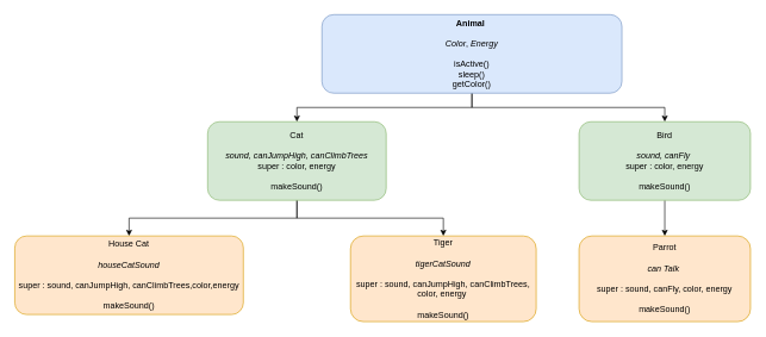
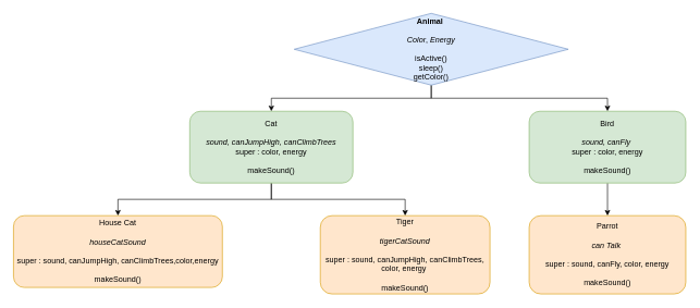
  <mxCell id="0" />
  <mxCell id="1" parent="0" />
  <mxCell id="2" style="edgeStyle=orthogonalEdgeStyle;rounded=0;orthogonalLoop=1;jettySize=auto;html=1;exitX=0.5;exitY=1;exitDx=0;exitDy=0;entryX=0.5;entryY=0;entryDx=0;entryDy=0;" edge="1" parent="1" source="4" target="7"><mxGeometry relative="1" as="geometry" /></mxCell>
  <mxCell id="3" style="edgeStyle=orthogonalEdgeStyle;rounded=0;orthogonalLoop=1;jettySize=auto;html=1;exitX=0.5;exitY=1;exitDx=0;exitDy=0;entryX=0.5;entryY=0;entryDx=0;entryDy=0;" edge="1" parent="1" source="4" target="9"><mxGeometry relative="1" as="geometry" /></mxCell>
- <mxCell id="4" value="&lt;b&gt;Animal&amp;nbsp;&lt;/b&gt;&lt;br&gt;&lt;br&gt;&lt;i&gt;Color&lt;/i&gt;, &lt;i&gt;Energy&lt;br&gt;&lt;/i&gt;&lt;br&gt;isActive()&lt;br&gt;sleep()&lt;br&gt;getColor()" style="rounded=1;whiteSpace=wrap;html=1;fillColor=#dae8fc;strokeColor=#6c8ebf;" vertex="1" parent="1"><mxGeometry x="450" y="20" width="420" height="110" as="geometry" /></mxCell>
+ <mxCell id="4" value="&lt;b&gt;Animal&amp;nbsp;&lt;/b&gt;&lt;br&gt;&lt;br&gt;&lt;i&gt;Color&lt;/i&gt;, &lt;i&gt;Energy&lt;br&gt;&lt;/i&gt;&lt;br&gt;isActive()&lt;br&gt;sleep()&lt;br&gt;getColor()" style="rhombus;whiteSpace=wrap;html=1;fillColor=#dae8fc;strokeColor=#6c8ebf;" vertex="1" parent="1"><mxGeometry x="450" y="20" width="420" height="110" as="geometry" /></mxCell>
  <mxCell id="5" style="edgeStyle=orthogonalEdgeStyle;rounded=0;orthogonalLoop=1;jettySize=auto;html=1;exitX=0.5;exitY=1;exitDx=0;exitDy=0;" edge="1" parent="1" source="7" target="10"><mxGeometry relative="1" as="geometry" /></mxCell>
  <mxCell id="6" style="edgeStyle=orthogonalEdgeStyle;rounded=0;orthogonalLoop=1;jettySize=auto;html=1;exitX=0.5;exitY=1;exitDx=0;exitDy=0;entryX=0.5;entryY=0;entryDx=0;entryDy=0;" edge="1" parent="1" source="7" target="11"><mxGeometry relative="1" as="geometry" /></mxCell>
  <mxCell id="7" value="Cat&lt;br&gt;&lt;br&gt;&lt;i&gt;sound, canJumpHigh, canClimbTrees&lt;br&gt;&lt;/i&gt;super : color, energy&lt;br&gt;&lt;br&gt;makeSound()" style="rounded=1;whiteSpace=wrap;html=1;fillColor=#d5e8d4;strokeColor=#82b366;" vertex="1" parent="1"><mxGeometry x="290" y="170" width="250" height="110" as="geometry" /></mxCell>
  <mxCell id="8" style="edgeStyle=orthogonalEdgeStyle;rounded=0;orthogonalLoop=1;jettySize=auto;html=1;exitX=0.5;exitY=1;exitDx=0;exitDy=0;" edge="1" parent="1" source="9" target="12"><mxGeometry relative="1" as="geometry" /></mxCell>
  <mxCell id="9" value="Bird&lt;br&gt;&lt;br&gt;&lt;i&gt;sound, canFly&amp;nbsp;&lt;br&gt;&lt;/i&gt;super : color, energy&lt;br&gt;&lt;br&gt;makeSound()" style="rounded=1;whiteSpace=wrap;html=1;fillColor=#d5e8d4;strokeColor=#82b366;" vertex="1" parent="1"><mxGeometry x="810" y="170" width="240" height="110" as="geometry" /></mxCell>
  <mxCell id="10" value="House Cat&lt;br&gt;&lt;br&gt;&lt;i&gt;houseCatSound&lt;br&gt;&lt;/i&gt;&lt;br&gt;super : sound, canJumpHigh, canClimbTrees,color,energy&lt;br&gt;&lt;br&gt;makeSound()" style="rounded=1;whiteSpace=wrap;html=1;fillColor=#ffe6cc;strokeColor=#d79b00;" vertex="1" parent="1"><mxGeometry x="20" y="330" width="320" height="110" as="geometry" /></mxCell>
  <mxCell id="11" value="Tiger&lt;br&gt;&lt;br&gt;&lt;i&gt;tigerCatSound&lt;br&gt;&lt;/i&gt;&lt;br&gt;super : sound, canJumpHigh, canClimbTrees, color, energy&amp;nbsp;&lt;br&gt;&lt;br&gt;makeSound()" style="rounded=1;whiteSpace=wrap;html=1;fillColor=#ffe6cc;strokeColor=#d79b00;" vertex="1" parent="1"><mxGeometry x="490" y="330" width="260" height="120" as="geometry" /></mxCell>
  <mxCell id="12" value="Parrot&lt;br&gt;&lt;br&gt;&lt;i&gt;can Talk&amp;nbsp;&lt;br&gt;&lt;/i&gt;&lt;br&gt;super : sound, canFly, color, energy&lt;br&gt;&lt;br&gt;makeSound()" style="rounded=1;whiteSpace=wrap;html=1;fillColor=#ffe6cc;strokeColor=#d79b00;" vertex="1" parent="1"><mxGeometry x="810" y="330" width="240" height="120" as="geometry" /></mxCell>
